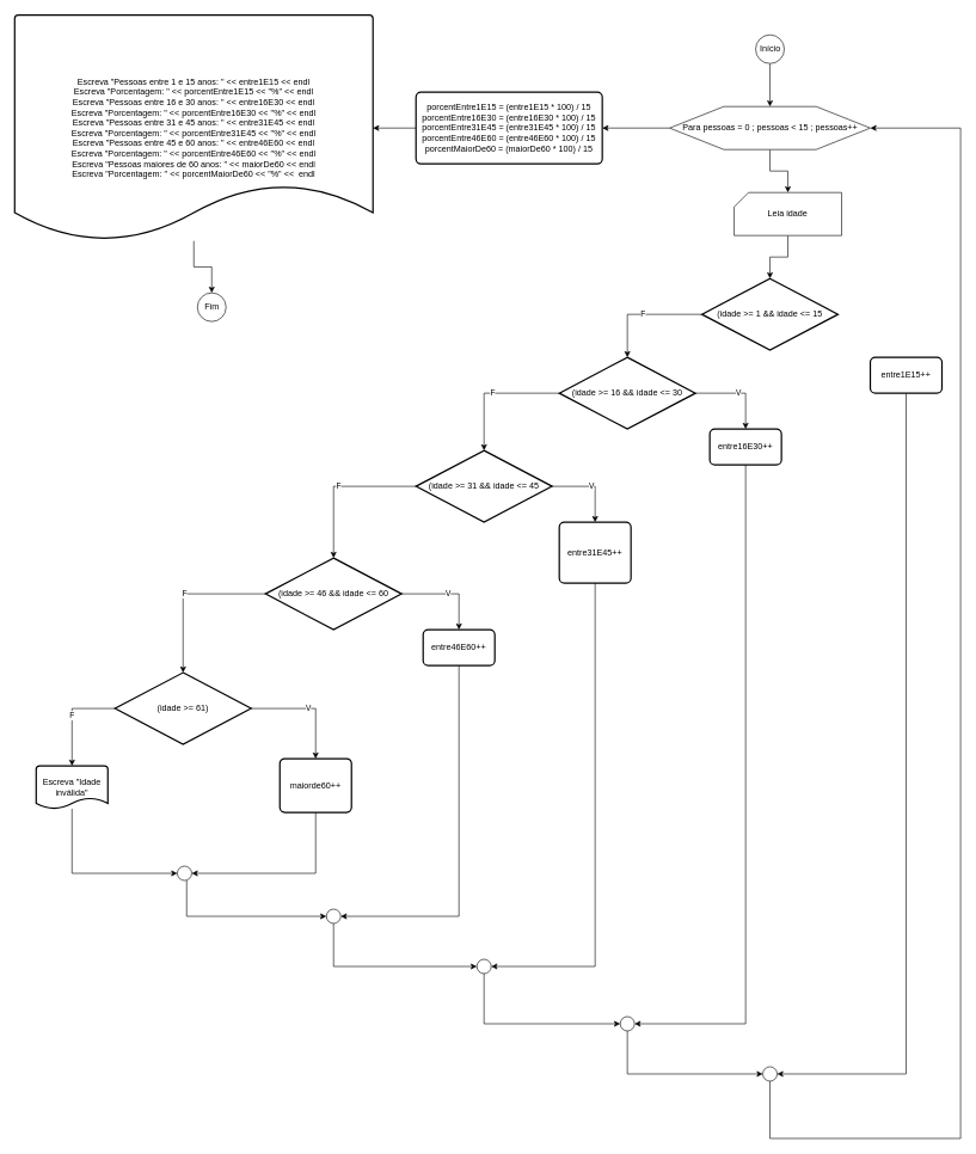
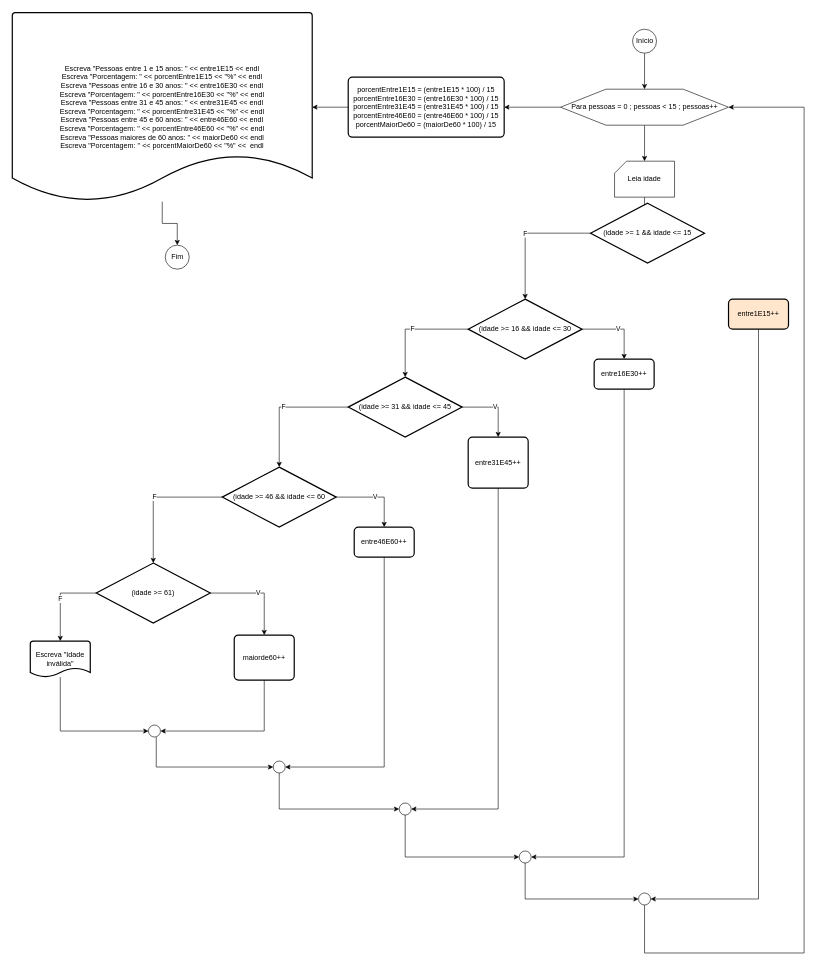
  <mxCell id="0" />
  <mxCell id="1" parent="0" />
  <mxCell id="2" value="" style="edgeStyle=orthogonalEdgeStyle;rounded=0;orthogonalLoop=1;jettySize=auto;html=1;" parent="1" source="3" target="6" edge="1"><mxGeometry relative="1" as="geometry" /></mxCell>
  <mxCell id="3" value="Início" style="verticalLabelPosition=middle;verticalAlign=middle;html=1;shape=mxgraph.flowchart.on-page_reference;labelPosition=center;align=center;" parent="1" vertex="1"><mxGeometry x="1054" y="48" width="40" height="40" as="geometry" /></mxCell>
  <mxCell id="4" value="" style="edgeStyle=orthogonalEdgeStyle;rounded=0;orthogonalLoop=1;jettySize=auto;html=1;" parent="1" source="6" target="8" edge="1"><mxGeometry relative="1" as="geometry" /></mxCell>
  <mxCell id="5" value="" style="edgeStyle=orthogonalEdgeStyle;rounded=0;orthogonalLoop=1;jettySize=auto;html=1;" parent="1" source="6" target="46" edge="1"><mxGeometry relative="1" as="geometry" /></mxCell>
  <mxCell id="6" value="Para pessoas = 0 ; pessoas &amp;lt; 15 ; pessoas++" style="verticalLabelPosition=middle;verticalAlign=middle;html=1;shape=hexagon;perimeter=hexagonPerimeter2;arcSize=6;size=0.27;labelPosition=center;align=center;" parent="1" vertex="1"><mxGeometry x="934" y="148" width="280" height="60" as="geometry" /></mxCell>
  <mxCell id="7" value="" style="edgeStyle=orthogonalEdgeStyle;rounded=0;orthogonalLoop=1;jettySize=auto;html=1;" parent="1" source="8" target="10" edge="1"><mxGeometry relative="1" as="geometry" /></mxCell>
- <mxCell id="8" value="Leia idade" style="verticalLabelPosition=middle;verticalAlign=middle;html=1;shape=card;whiteSpace=wrap;size=20;arcSize=12;labelPosition=center;align=center;" parent="1" vertex="1"><mxGeometry x="1024" y="268" width="150" height="60" as="geometry" /></mxCell>
+ <mxCell id="8" value="Leia idade" style="verticalLabelPosition=middle;verticalAlign=middle;html=1;shape=card;whiteSpace=wrap;size=20;arcSize=12;labelPosition=center;align=center;" parent="1" vertex="1"><mxGeometry x="1024" y="268" width="100" height="60" as="geometry" /></mxCell>
  <mxCell id="9" value="F" style="edgeStyle=orthogonalEdgeStyle;rounded=0;orthogonalLoop=1;jettySize=auto;html=1;entryX=0.5;entryY=0;entryDx=0;entryDy=0;entryPerimeter=0;" parent="1" source="10" target="13" edge="1"><mxGeometry relative="1" as="geometry" /></mxCell>
- <mxCell id="10" value="(idade &amp;gt;= 1 &amp;amp;&amp;amp; idade &amp;lt;= 15" style="strokeWidth=2;html=1;shape=mxgraph.flowchart.decision;whiteSpace=wrap;" parent="1" vertex="1"><mxGeometry x="979" y="388" width="190" height="100" as="geometry" /></mxCell>
+ <mxCell id="10" value="(idade &amp;gt;= 1 &amp;amp;&amp;amp; idade &amp;lt;= 15" style="strokeWidth=2;html=1;shape=mxgraph.flowchart.decision;whiteSpace=wrap;" parent="1" vertex="1"><mxGeometry x="984" y="338" width="190" height="100" as="geometry" /></mxCell>
  <mxCell id="11" value="V" style="edgeStyle=orthogonalEdgeStyle;rounded=0;orthogonalLoop=1;jettySize=auto;html=1;entryX=0.5;entryY=0;entryDx=0;entryDy=0;" parent="1" source="13" target="26" edge="1"><mxGeometry relative="1" as="geometry" /></mxCell>
  <mxCell id="12" value="F" style="edgeStyle=orthogonalEdgeStyle;rounded=0;orthogonalLoop=1;jettySize=auto;html=1;entryX=0.5;entryY=0;entryDx=0;entryDy=0;entryPerimeter=0;" parent="1" source="13" target="16" edge="1"><mxGeometry relative="1" as="geometry" /></mxCell>
  <mxCell id="13" value="(idade &amp;gt;= 16 &amp;amp;&amp;amp; idade &amp;lt;= 30&lt;span style=&quot;color: rgba(0, 0, 0, 0); font-family: monospace; font-size: 0px; text-align: start;&quot;&gt;%3CmxGraphModel%3E%3Croot%3E%3CmxCell%20id%3D%220%22%2F%3E%3CmxCell%20id%3D%221%22%20parent%3D%220%22%2F%3E%3CmxCell%20id%3D%222%22%20value%3D%22(idade%20%26amp%3Bgt%3B%3D%201%20%26amp%3Bamp%3B%26amp%3Bamp%3B%20idade%20%26amp%3Blt%3B%3D%2015%22%20style%3D%22strokeWidth%3D2%3Bhtml%3D1%3Bshape%3Dmxgraph.flowchart.decision%3BwhiteSpace%3Dwrap%3B%22%20vertex%3D%221%22%20parent%3D%221%22%3E%3CmxGeometry%20x%3D%22319%22%20y%3D%22360%22%20width%3D%22190%22%20height%3D%22100%22%20as%3D%22geometry%22%2F%3E%3C%2FmxCell%3E%3C%2Froot%3E%3C%2FmxGraphModel%3E&lt;/span&gt;" style="strokeWidth=2;html=1;shape=mxgraph.flowchart.decision;whiteSpace=wrap;" parent="1" vertex="1"><mxGeometry x="780" y="498" width="190" height="100" as="geometry" /></mxCell>
  <mxCell id="14" value="V" style="edgeStyle=orthogonalEdgeStyle;rounded=0;orthogonalLoop=1;jettySize=auto;html=1;entryX=0.5;entryY=0;entryDx=0;entryDy=0;" parent="1" source="16" target="28" edge="1"><mxGeometry relative="1" as="geometry" /></mxCell>
  <mxCell id="15" value="F" style="edgeStyle=orthogonalEdgeStyle;rounded=0;orthogonalLoop=1;jettySize=auto;html=1;entryX=0.5;entryY=0;entryDx=0;entryDy=0;entryPerimeter=0;" parent="1" source="16" target="19" edge="1"><mxGeometry relative="1" as="geometry" /></mxCell>
  <mxCell id="16" value="(idade &amp;gt;= 31 &amp;amp;&amp;amp; idade &amp;lt;= 45&lt;span style=&quot;color: rgba(0, 0, 0, 0); font-family: monospace; font-size: 0px; text-align: start;&quot;&gt;%3CmxGraphModel%3E%3Croot%3E%3CmxCell%20id%3D%220%22%2F%3E%3CmxCell%20id%3D%221%22%20parent%3D%220%22%2F%3E%3CmxCell%20id%3D%222%22%20value%3D%22(idade%20%26amp%3Bgt%3B%3D%201%20%26amp%3Bamp%3B%26amp%3Bamp%3B%20idade%20%26amp%3Blt%3B%3D%2015%22%20style%3D%22strokeWidth%3D2%3Bhtml%3D1%3Bshape%3Dmxgraph.flowchart.decision%3BwhiteSpace%3Dwrap%3B%22%20vertex%3D%221%22%20parent%3D%221%22%3E%3CmxGeometry%20x%3D%22319%22%20y%3D%22360%22%20width%3D%22190%22%20height%3D%22100%22%20as%3D%22geometry%22%2F%3E%3C%2FmxCell%3E%3C%2Froot%3E%3C%2FmxGraphModel%3E&lt;/span&gt;" style="strokeWidth=2;html=1;shape=mxgraph.flowchart.decision;whiteSpace=wrap;" parent="1" vertex="1"><mxGeometry x="580" y="628" width="190" height="100" as="geometry" /></mxCell>
  <mxCell id="17" value="V" style="edgeStyle=orthogonalEdgeStyle;rounded=0;orthogonalLoop=1;jettySize=auto;html=1;entryX=0.5;entryY=0;entryDx=0;entryDy=0;" parent="1" source="19" target="30" edge="1"><mxGeometry relative="1" as="geometry" /></mxCell>
  <mxCell id="18" value="F" style="edgeStyle=orthogonalEdgeStyle;rounded=0;orthogonalLoop=1;jettySize=auto;html=1;entryX=0.5;entryY=0;entryDx=0;entryDy=0;entryPerimeter=0;" parent="1" source="19" target="22" edge="1"><mxGeometry relative="1" as="geometry" /></mxCell>
  <mxCell id="19" value="(idade &amp;gt;= 46 &amp;amp;&amp;amp; idade &amp;lt;= 60&lt;span style=&quot;color: rgba(0, 0, 0, 0); font-family: monospace; font-size: 0px; text-align: start;&quot;&gt;%3CmxGraphModel%3E%3Croot%3E%3CmxCell%20id%3D%220%22%2F%3E%3CmxCell%20id%3D%221%22%20parent%3D%220%22%2F%3E%3CmxCell%20id%3D%222%22%20value%3D%22(idade%20%26amp%3Bgt%3B%3D%201%20%26amp%3Bamp%3B%26amp%3Bamp%3B%20idade%20%26amp%3Blt%3B%3D%2015%22%20style%3D%22strokeWidth%3D2%3Bhtml%3D1%3Bshape%3Dmxgraph.flowchart.decision%3BwhiteSpace%3Dwrap%3B%22%20vertex%3D%221%22%20parent%3D%221%22%3E%3CmxGeometry%20x%3D%22319%22%20y%3D%22360%22%20width%3D%22190%22%20height%3D%22100%22%20as%3D%22geometry%22%2F%3E%3C%2FmxCell%3E%3C%2Froot%3E%3C%2FmxGraphModel%3E&lt;/span&gt;" style="strokeWidth=2;html=1;shape=mxgraph.flowchart.decision;whiteSpace=wrap;" parent="1" vertex="1"><mxGeometry x="370" y="778" width="190" height="100" as="geometry" /></mxCell>
  <mxCell id="20" value="V" style="edgeStyle=orthogonalEdgeStyle;rounded=0;orthogonalLoop=1;jettySize=auto;html=1;entryX=0.5;entryY=0;entryDx=0;entryDy=0;" parent="1" source="22" target="32" edge="1"><mxGeometry relative="1" as="geometry" /></mxCell>
  <mxCell id="21" value="F" style="edgeStyle=orthogonalEdgeStyle;rounded=0;orthogonalLoop=1;jettySize=auto;html=1;entryX=0.5;entryY=0;entryDx=0;entryDy=0;entryPerimeter=0;" parent="1" source="22" target="34" edge="1"><mxGeometry relative="1" as="geometry" /></mxCell>
  <mxCell id="22" value="(idade &amp;gt;= 61)&lt;span style=&quot;color: rgba(0, 0, 0, 0); font-family: monospace; font-size: 0px; text-align: start;&quot;&gt;%3CmxGraphModel%3E%3Croot%3E%3CmxCell%20id%3D%220%22%2F%3E%3CmxCell%20id%3D%221%22%20parent%3D%220%22%2F%3E%3CmxCell%20id%3D%222%22%20value%3D%22(idade%20%26amp%3Bgt%3B%3D%201%20%26amp%3Bamp%3B%26amp%3Bamp%3B%20idade%20%26amp%3Blt%3B%3D%2015%22%20style%3D%22strokeWidth%3D2%3Bhtml%3D1%3Bshape%3Dmxgraph.flowchart.decision%3BwhiteSpace%3Dwrap%3B%22%20vertex%3D%221%22%20parent%3D%221%22%3E%3CmxGeometry%20x%3D%22319%22%20y%3D%22360%22%20width%3D%22190%22%20height%3D%22100%22%20as%3D%22geometry%22%2F%3E%3C%2FmxCell%3E%3C%2Froot%3E%3C%2FmxGraphModel%3E&lt;/span&gt;" style="strokeWidth=2;html=1;shape=mxgraph.flowchart.decision;whiteSpace=wrap;" parent="1" vertex="1"><mxGeometry x="160" y="938" width="190" height="100" as="geometry" /></mxCell>
  <mxCell id="23" style="edgeStyle=orthogonalEdgeStyle;rounded=0;orthogonalLoop=1;jettySize=auto;html=1;entryX=1;entryY=0.5;entryDx=0;entryDy=0;entryPerimeter=0;" parent="1" source="24" target="44" edge="1"><mxGeometry relative="1" as="geometry"><Array as="points"><mxPoint x="1264" y="1498" /></Array></mxGeometry></mxCell>
- <mxCell id="24" value="entre1E15++" style="rounded=1;whiteSpace=wrap;html=1;absoluteArcSize=1;arcSize=14;strokeWidth=2;" parent="1" vertex="1"><mxGeometry x="1214" y="498" width="100" height="50" as="geometry" /></mxCell>
+ <mxCell id="24" value="entre1E15++" style="rounded=1;whiteSpace=wrap;html=1;absoluteArcSize=1;arcSize=14;strokeWidth=2;fillColor=#ffe6cc;" parent="1" vertex="1"><mxGeometry x="1214" y="498" width="100" height="50" as="geometry" /></mxCell>
  <mxCell id="25" style="edgeStyle=orthogonalEdgeStyle;rounded=0;orthogonalLoop=1;jettySize=auto;html=1;entryX=1;entryY=0.5;entryDx=0;entryDy=0;entryPerimeter=0;" parent="1" source="26" target="42" edge="1"><mxGeometry relative="1" as="geometry"><Array as="points"><mxPoint x="1040" y="1428" /></Array></mxGeometry></mxCell>
  <mxCell id="26" value="entre16E30++" style="rounded=1;whiteSpace=wrap;html=1;absoluteArcSize=1;arcSize=14;strokeWidth=2;" parent="1" vertex="1"><mxGeometry x="990" y="598" width="100" height="50" as="geometry" /></mxCell>
  <mxCell id="27" style="edgeStyle=orthogonalEdgeStyle;rounded=0;orthogonalLoop=1;jettySize=auto;html=1;entryX=1;entryY=0.5;entryDx=0;entryDy=0;entryPerimeter=0;" parent="1" source="28" target="40" edge="1"><mxGeometry relative="1" as="geometry"><Array as="points"><mxPoint x="830" y="1348" /></Array></mxGeometry></mxCell>
  <mxCell id="28" value="entre31E45++" style="rounded=1;whiteSpace=wrap;html=1;absoluteArcSize=1;arcSize=14;strokeWidth=2;" parent="1" vertex="1"><mxGeometry x="780" y="728" width="100" height="85" as="geometry" /></mxCell>
  <mxCell id="29" style="edgeStyle=orthogonalEdgeStyle;rounded=0;orthogonalLoop=1;jettySize=auto;html=1;entryX=1;entryY=0.5;entryDx=0;entryDy=0;entryPerimeter=0;" parent="1" source="30" target="38" edge="1"><mxGeometry relative="1" as="geometry"><Array as="points"><mxPoint x="640" y="1278" /></Array></mxGeometry></mxCell>
  <mxCell id="30" value="entre46E60++" style="rounded=1;whiteSpace=wrap;html=1;absoluteArcSize=1;arcSize=14;strokeWidth=2;" parent="1" vertex="1"><mxGeometry x="590" y="878" width="100" height="50" as="geometry" /></mxCell>
  <mxCell id="31" style="edgeStyle=orthogonalEdgeStyle;rounded=0;orthogonalLoop=1;jettySize=auto;html=1;entryX=1;entryY=0.5;entryDx=0;entryDy=0;entryPerimeter=0;" parent="1" source="32" target="36" edge="1"><mxGeometry relative="1" as="geometry"><Array as="points"><mxPoint x="440" y="1218" /></Array></mxGeometry></mxCell>
  <mxCell id="32" value="maiorde60++" style="rounded=1;whiteSpace=wrap;html=1;absoluteArcSize=1;arcSize=14;strokeWidth=2;" parent="1" vertex="1"><mxGeometry x="390" y="1058" width="100" height="75" as="geometry" /></mxCell>
  <mxCell id="33" style="edgeStyle=orthogonalEdgeStyle;rounded=0;orthogonalLoop=1;jettySize=auto;html=1;entryX=0;entryY=0.5;entryDx=0;entryDy=0;entryPerimeter=0;" parent="1" source="34" target="36" edge="1"><mxGeometry relative="1" as="geometry"><Array as="points"><mxPoint x="100" y="1218" /></Array></mxGeometry></mxCell>
  <mxCell id="34" value="Escreva &quot;Idade inválida&quot;" style="strokeWidth=2;html=1;shape=mxgraph.flowchart.document2;whiteSpace=wrap;size=0.25;" parent="1" vertex="1"><mxGeometry x="50" y="1068" width="100" height="60" as="geometry" /></mxCell>
  <mxCell id="35" style="edgeStyle=orthogonalEdgeStyle;rounded=0;orthogonalLoop=1;jettySize=auto;html=1;entryX=0;entryY=0.5;entryDx=0;entryDy=0;entryPerimeter=0;" parent="1" source="36" target="38" edge="1"><mxGeometry relative="1" as="geometry"><Array as="points"><mxPoint x="260" y="1278" /></Array></mxGeometry></mxCell>
  <mxCell id="36" value="" style="verticalLabelPosition=bottom;verticalAlign=top;html=1;shape=mxgraph.flowchart.on-page_reference;" parent="1" vertex="1"><mxGeometry x="247" y="1208" width="20" height="20" as="geometry" /></mxCell>
  <mxCell id="37" style="edgeStyle=orthogonalEdgeStyle;rounded=0;orthogonalLoop=1;jettySize=auto;html=1;entryX=0;entryY=0.5;entryDx=0;entryDy=0;entryPerimeter=0;" parent="1" source="38" target="40" edge="1"><mxGeometry relative="1" as="geometry"><Array as="points"><mxPoint x="465" y="1348" /></Array></mxGeometry></mxCell>
  <mxCell id="38" value="" style="verticalLabelPosition=bottom;verticalAlign=top;html=1;shape=mxgraph.flowchart.on-page_reference;" parent="1" vertex="1"><mxGeometry x="455" y="1268" width="20" height="20" as="geometry" /></mxCell>
  <mxCell id="39" style="edgeStyle=orthogonalEdgeStyle;rounded=0;orthogonalLoop=1;jettySize=auto;html=1;entryX=0;entryY=0.5;entryDx=0;entryDy=0;entryPerimeter=0;" parent="1" source="40" target="42" edge="1"><mxGeometry relative="1" as="geometry"><Array as="points"><mxPoint x="675" y="1428" /></Array></mxGeometry></mxCell>
  <mxCell id="40" value="" style="verticalLabelPosition=bottom;verticalAlign=top;html=1;shape=mxgraph.flowchart.on-page_reference;" parent="1" vertex="1"><mxGeometry x="665" y="1338" width="20" height="20" as="geometry" /></mxCell>
  <mxCell id="41" style="edgeStyle=orthogonalEdgeStyle;rounded=0;orthogonalLoop=1;jettySize=auto;html=1;entryX=0;entryY=0.5;entryDx=0;entryDy=0;entryPerimeter=0;" parent="1" source="42" target="44" edge="1"><mxGeometry relative="1" as="geometry"><Array as="points"><mxPoint x="875" y="1498" /></Array></mxGeometry></mxCell>
  <mxCell id="42" value="" style="verticalLabelPosition=bottom;verticalAlign=top;html=1;shape=mxgraph.flowchart.on-page_reference;" parent="1" vertex="1"><mxGeometry x="865" y="1418" width="20" height="20" as="geometry" /></mxCell>
  <mxCell id="43" style="edgeStyle=orthogonalEdgeStyle;rounded=0;orthogonalLoop=1;jettySize=auto;html=1;entryX=1;entryY=0.5;entryDx=0;entryDy=0;" parent="1" source="44" target="6" edge="1"><mxGeometry relative="1" as="geometry"><Array as="points"><mxPoint x="1074" y="1588" /><mxPoint x="1340" y="1588" /><mxPoint x="1340" y="178" /></Array></mxGeometry></mxCell>
  <mxCell id="44" value="" style="verticalLabelPosition=bottom;verticalAlign=top;html=1;shape=mxgraph.flowchart.on-page_reference;" parent="1" vertex="1"><mxGeometry x="1064" y="1488" width="20" height="20" as="geometry" /></mxCell>
  <mxCell id="45" value="" style="edgeStyle=orthogonalEdgeStyle;rounded=0;orthogonalLoop=1;jettySize=auto;html=1;" parent="1" source="46" target="48" edge="1"><mxGeometry relative="1" as="geometry" /></mxCell>
  <mxCell id="46" value="porcentEntre1E15 = (entre1E15 * 100) / 15&lt;br&gt;porcentEntre16E30 = (entre16E30 * 100) / 15&lt;br&gt;porcentEntre31E45 = (entre31E45 * 100) / 15&lt;br&gt;porcentEntre46E60 = (entre46E60 * 100) / 15&lt;br&gt;porcentMaiorDe60 = (maiorDe60 * 100) / 15" style="rounded=1;whiteSpace=wrap;html=1;absoluteArcSize=1;arcSize=14;strokeWidth=2;" parent="1" vertex="1"><mxGeometry x="580" y="128" width="260" height="100" as="geometry" /></mxCell>
  <mxCell id="47" value="" style="edgeStyle=orthogonalEdgeStyle;rounded=0;orthogonalLoop=1;jettySize=auto;html=1;" parent="1" source="48" target="49" edge="1"><mxGeometry relative="1" as="geometry" /></mxCell>
  <mxCell id="48" value="Escreva &quot;Pessoas entre 1 e 15 anos: &quot; &amp;lt;&amp;lt; entre1E15 &amp;lt;&amp;lt; endl&lt;br&gt;Escreva &quot;Porcentagem: &quot; &amp;lt;&amp;lt; porcentEntre1E15 &amp;lt;&amp;lt; &quot;%&quot; &amp;lt;&amp;lt; endl&lt;br&gt;Escreva &quot;Pessoas entre 16 e 30 anos: &quot; &amp;lt;&amp;lt; entre16E30 &amp;lt;&amp;lt; endl&lt;br&gt;Escreva &quot;Porcentagem: &quot; &amp;lt;&amp;lt; porcentEntre16E30 &amp;lt;&amp;lt; &quot;%&quot; &amp;lt;&amp;lt; endl&lt;br&gt;Escreva &quot;Pessoas entre 31 e 45 anos: &quot; &amp;lt;&amp;lt; entre31E45 &amp;lt;&amp;lt; endl&lt;br&gt;Escreva &quot;Porcentagem: &quot; &amp;lt;&amp;lt; porcentEntre31E45 &amp;lt;&amp;lt; &quot;%&quot; &amp;lt;&amp;lt;&amp;nbsp;endl&lt;br&gt;Escreva &quot;Pessoas entre 45 e 60 anos: &quot; &amp;lt;&amp;lt; entre46E60 &amp;lt;&amp;lt; endl&lt;br&gt;Escreva &quot;Porcentagem: &quot; &amp;lt;&amp;lt; porcentEntre46E60 &amp;lt;&amp;lt; &quot;%&quot; &amp;lt;&amp;lt;&amp;nbsp;endl&lt;br&gt;Escreva &quot;Pessoas maiores de 60 anos: &quot; &amp;lt;&amp;lt; maiorDe60 &amp;lt;&amp;lt; endl&lt;br&gt;Escreva &quot;Porcentagem: &quot; &amp;lt;&amp;lt; porcentMaiorDe60 &amp;lt;&amp;lt; &quot;%&quot; &amp;lt;&amp;lt;&amp;nbsp;&amp;nbsp;endl" style="strokeWidth=2;html=1;shape=mxgraph.flowchart.document2;whiteSpace=wrap;size=0.25;" parent="1" vertex="1"><mxGeometry x="20" y="20.5" width="500" height="315" as="geometry" /></mxCell>
  <mxCell id="49" value="Fim" style="verticalLabelPosition=middle;verticalAlign=middle;html=1;shape=mxgraph.flowchart.on-page_reference;labelPosition=center;align=center;" parent="1" vertex="1"><mxGeometry x="275" y="408" width="40" height="40" as="geometry" /></mxCell>
